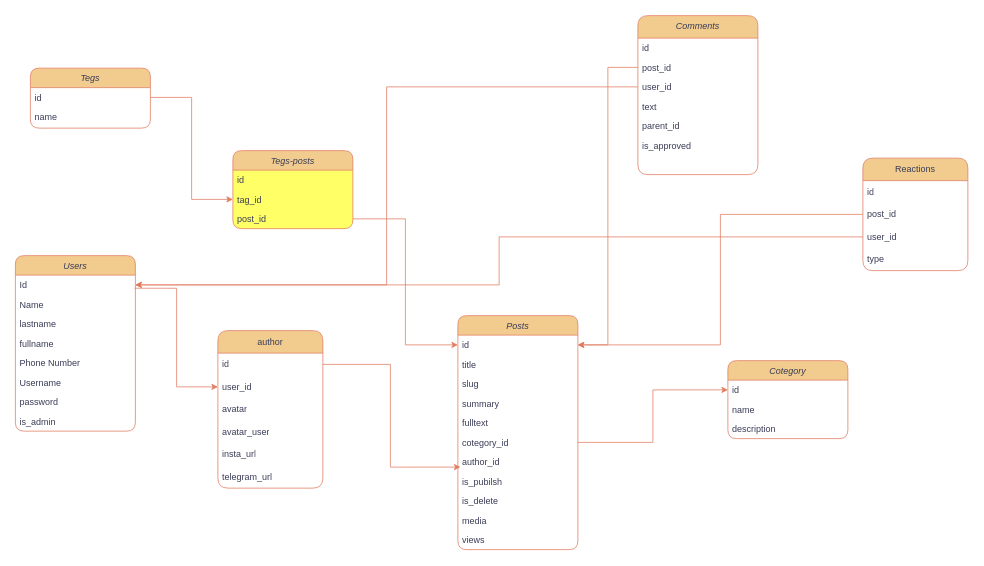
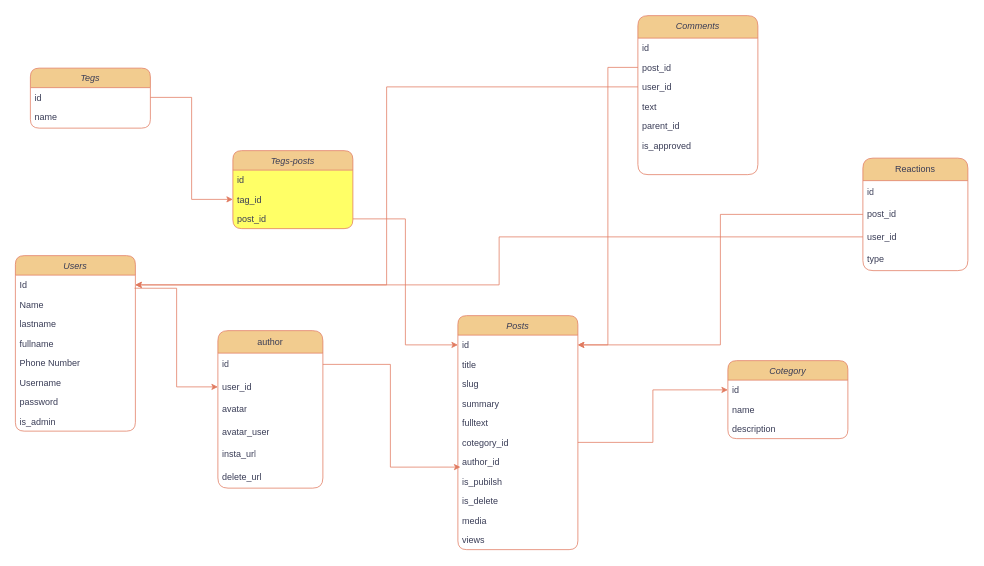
  <mxCell id="0" />
  <mxCell id="1" parent="0" />
  <mxCell id="2" value="Users" style="swimlane;fontStyle=2;align=center;verticalAlign=top;childLayout=stackLayout;horizontal=1;startSize=26;horizontalStack=0;resizeParent=1;resizeLast=0;collapsible=1;marginBottom=0;rounded=1;shadow=0;strokeWidth=1;labelBackgroundColor=none;fillColor=#F2CC8F;strokeColor=#E07A5F;fontColor=#393C56;swimlaneFillColor=default;" parent="1" vertex="1"><mxGeometry x="20" y="340" width="160" height="234" as="geometry"><mxRectangle x="230" y="140" width="160" height="26" as="alternateBounds" /></mxGeometry></mxCell>
  <mxCell id="3" value="Id" style="text;align=left;verticalAlign=top;spacingLeft=4;spacingRight=4;overflow=hidden;rotatable=0;points=[[0,0.5],[1,0.5]];portConstraint=eastwest;labelBackgroundColor=none;fontColor=#393C56;" vertex="1" parent="2"><mxGeometry y="26" width="160" height="26" as="geometry" /></mxCell>
  <mxCell id="4" value="Name" style="text;align=left;verticalAlign=top;spacingLeft=4;spacingRight=4;overflow=hidden;rotatable=0;points=[[0,0.5],[1,0.5]];portConstraint=eastwest;labelBackgroundColor=none;fontColor=#393C56;" parent="2" vertex="1"><mxGeometry y="52" width="160" height="26" as="geometry" /></mxCell>
  <mxCell id="5" value="lastname" style="text;align=left;verticalAlign=top;spacingLeft=4;spacingRight=4;overflow=hidden;rotatable=0;points=[[0,0.5],[1,0.5]];portConstraint=eastwest;labelBackgroundColor=none;fontColor=#393C56;" vertex="1" parent="2"><mxGeometry y="78" width="160" height="26" as="geometry" /></mxCell>
  <mxCell id="6" value="fullname" style="text;align=left;verticalAlign=top;spacingLeft=4;spacingRight=4;overflow=hidden;rotatable=0;points=[[0,0.5],[1,0.5]];portConstraint=eastwest;labelBackgroundColor=none;fontColor=#393C56;" vertex="1" parent="2"><mxGeometry y="104" width="160" height="26" as="geometry" /></mxCell>
  <mxCell id="7" value="Phone Number" style="text;align=left;verticalAlign=top;spacingLeft=4;spacingRight=4;overflow=hidden;rotatable=0;points=[[0,0.5],[1,0.5]];portConstraint=eastwest;rounded=0;shadow=0;html=0;labelBackgroundColor=none;fontColor=#393C56;" parent="2" vertex="1"><mxGeometry y="130" width="160" height="26" as="geometry" /></mxCell>
  <mxCell id="8" value="Username" style="text;align=left;verticalAlign=top;spacingLeft=4;spacingRight=4;overflow=hidden;rotatable=0;points=[[0,0.5],[1,0.5]];portConstraint=eastwest;labelBackgroundColor=none;fontColor=#393C56;" vertex="1" parent="2"><mxGeometry y="156" width="160" height="26" as="geometry" /></mxCell>
  <mxCell id="9" value="password" style="text;align=left;verticalAlign=top;spacingLeft=4;spacingRight=4;overflow=hidden;rotatable=0;points=[[0,0.5],[1,0.5]];portConstraint=eastwest;labelBackgroundColor=none;fontColor=#393C56;" vertex="1" parent="2"><mxGeometry y="182" width="160" height="26" as="geometry" /></mxCell>
  <mxCell id="10" value="is_admin" style="text;align=left;verticalAlign=top;spacingLeft=4;spacingRight=4;overflow=hidden;rotatable=0;points=[[0,0.5],[1,0.5]];portConstraint=eastwest;labelBackgroundColor=none;fontColor=#393C56;" vertex="1" parent="2"><mxGeometry y="208" width="160" height="26" as="geometry" /></mxCell>
  <mxCell id="11" value="Posts" style="swimlane;fontStyle=2;align=center;verticalAlign=top;childLayout=stackLayout;horizontal=1;startSize=26;horizontalStack=0;resizeParent=1;resizeLast=0;collapsible=1;marginBottom=0;rounded=1;shadow=0;strokeWidth=1;labelBackgroundColor=none;fillColor=#F2CC8F;strokeColor=#E07A5F;fontColor=#393C56;rotation=0;swimlaneFillColor=default;" vertex="1" parent="1"><mxGeometry x="610" y="420" width="160" height="312" as="geometry"><mxRectangle x="650" y="90" width="160" height="26" as="alternateBounds" /></mxGeometry></mxCell>
  <mxCell id="12" value="id" style="text;align=left;verticalAlign=top;spacingLeft=4;spacingRight=4;overflow=hidden;rotatable=0;points=[[0,0.5],[1,0.5]];portConstraint=eastwest;labelBackgroundColor=none;fontColor=#393C56;rotation=0;" vertex="1" parent="11"><mxGeometry y="26" width="160" height="26" as="geometry" /></mxCell>
  <mxCell id="13" value="title" style="text;align=left;verticalAlign=top;spacingLeft=4;spacingRight=4;overflow=hidden;rotatable=0;points=[[0,0.5],[1,0.5]];portConstraint=eastwest;labelBackgroundColor=none;fontColor=#393C56;rotation=0;" vertex="1" parent="11"><mxGeometry y="52" width="160" height="26" as="geometry" /></mxCell>
  <mxCell id="14" value="slug&#10;&#10;" style="text;align=left;verticalAlign=top;spacingLeft=4;spacingRight=4;overflow=hidden;rotatable=0;points=[[0,0.5],[1,0.5]];portConstraint=eastwest;labelBackgroundColor=none;fontColor=#393C56;rotation=0;" vertex="1" parent="11"><mxGeometry y="78" width="160" height="26" as="geometry" /></mxCell>
  <mxCell id="15" value="summary" style="text;align=left;verticalAlign=top;spacingLeft=4;spacingRight=4;overflow=hidden;rotatable=0;points=[[0,0.5],[1,0.5]];portConstraint=eastwest;labelBackgroundColor=none;fontColor=#393C56;rotation=0;" vertex="1" parent="11"><mxGeometry y="104" width="160" height="26" as="geometry" /></mxCell>
  <mxCell id="16" value="fulltext" style="text;align=left;verticalAlign=top;spacingLeft=4;spacingRight=4;overflow=hidden;rotatable=0;points=[[0,0.5],[1,0.5]];portConstraint=eastwest;labelBackgroundColor=none;fontColor=#393C56;rotation=0;" vertex="1" parent="11"><mxGeometry y="130" width="160" height="26" as="geometry" /></mxCell>
  <mxCell id="17" value="cotegory_id&#10;" style="text;align=left;verticalAlign=top;spacingLeft=4;spacingRight=4;overflow=hidden;rotatable=0;points=[[0,0.5],[1,0.5]];portConstraint=eastwest;labelBackgroundColor=none;fontColor=#393C56;rotation=0;" vertex="1" parent="11"><mxGeometry y="156" width="160" height="26" as="geometry" /></mxCell>
  <mxCell id="18" value="author_id" style="text;align=left;verticalAlign=top;spacingLeft=4;spacingRight=4;overflow=hidden;rotatable=0;points=[[0,0.5],[1,0.5]];portConstraint=eastwest;rounded=0;shadow=0;html=0;labelBackgroundColor=none;fontColor=#393C56;rotation=0;" vertex="1" parent="11"><mxGeometry y="182" width="160" height="26" as="geometry" /></mxCell>
  <mxCell id="19" value="is_pubilsh" style="text;align=left;verticalAlign=top;spacingLeft=4;spacingRight=4;overflow=hidden;rotatable=0;points=[[0,0.5],[1,0.5]];portConstraint=eastwest;labelBackgroundColor=none;fontColor=#393C56;rotation=0;" vertex="1" parent="11"><mxGeometry y="208" width="160" height="26" as="geometry" /></mxCell>
  <mxCell id="20" value="is_delete" style="text;align=left;verticalAlign=top;spacingLeft=4;spacingRight=4;overflow=hidden;rotatable=0;points=[[0,0.5],[1,0.5]];portConstraint=eastwest;labelBackgroundColor=none;fontColor=#393C56;rotation=0;" vertex="1" parent="11"><mxGeometry y="234" width="160" height="26" as="geometry" /></mxCell>
  <mxCell id="21" value="media" style="text;align=left;verticalAlign=top;spacingLeft=4;spacingRight=4;overflow=hidden;rotatable=0;points=[[0,0.5],[1,0.5]];portConstraint=eastwest;labelBackgroundColor=none;fontColor=#393C56;rotation=0;" vertex="1" parent="11"><mxGeometry y="260" width="160" height="26" as="geometry" /></mxCell>
  <mxCell id="22" value="views" style="text;align=left;verticalAlign=top;spacingLeft=4;spacingRight=4;overflow=hidden;rotatable=0;points=[[0,0.5],[1,0.5]];portConstraint=eastwest;labelBackgroundColor=none;fontColor=#393C56;rotation=0;" vertex="1" parent="11"><mxGeometry y="286" width="160" height="26" as="geometry" /></mxCell>
  <mxCell id="23" style="edgeStyle=orthogonalEdgeStyle;rounded=0;orthogonalLoop=1;jettySize=auto;html=1;strokeColor=#E07A5F;fontColor=#393C56;fillColor=#F2CC8F;exitX=0.993;exitY=0.672;exitDx=0;exitDy=0;exitPerimeter=0;entryX=0;entryY=0.5;entryDx=0;entryDy=0;" edge="1" parent="1" source="3" target="40"><mxGeometry relative="1" as="geometry"><mxPoint x="360" y="409" as="targetPoint" /></mxGeometry></mxCell>
  <mxCell id="24" value="Tegs" style="swimlane;fontStyle=2;align=center;verticalAlign=top;childLayout=stackLayout;horizontal=1;startSize=26;horizontalStack=0;resizeParent=1;resizeLast=0;collapsible=1;marginBottom=0;rounded=1;shadow=0;strokeWidth=1;labelBackgroundColor=none;fillColor=#F2CC8F;strokeColor=#E07A5F;fontColor=#393C56;rotation=0;swimlaneFillColor=default;" vertex="1" parent="1"><mxGeometry x="40" y="90" width="160" height="80" as="geometry"><mxRectangle x="230" y="140" width="160" height="26" as="alternateBounds" /></mxGeometry></mxCell>
  <mxCell id="25" value="id" style="text;align=left;verticalAlign=top;spacingLeft=4;spacingRight=4;overflow=hidden;rotatable=0;points=[[0,0.5],[1,0.5]];portConstraint=eastwest;labelBackgroundColor=none;fontColor=#393C56;rotation=0;" vertex="1" parent="24"><mxGeometry y="26" width="160" height="26" as="geometry" /></mxCell>
  <mxCell id="26" value="name" style="text;align=left;verticalAlign=top;spacingLeft=4;spacingRight=4;overflow=hidden;rotatable=0;points=[[0,0.5],[1,0.5]];portConstraint=eastwest;labelBackgroundColor=none;fontColor=#393C56;rotation=0;" vertex="1" parent="24"><mxGeometry y="52" width="160" height="26" as="geometry" /></mxCell>
  <mxCell id="27" value="Cotegory" style="swimlane;fontStyle=2;align=center;verticalAlign=top;childLayout=stackLayout;horizontal=1;startSize=26;horizontalStack=0;resizeParent=1;resizeLast=0;collapsible=1;marginBottom=0;rounded=1;shadow=0;strokeWidth=1;labelBackgroundColor=none;fillColor=#F2CC8F;strokeColor=#E07A5F;fontColor=#393C56;rotation=0;swimlaneFillColor=default;" vertex="1" parent="1"><mxGeometry x="970" y="480" width="160" height="104" as="geometry"><mxRectangle x="230" y="140" width="160" height="26" as="alternateBounds" /></mxGeometry></mxCell>
  <mxCell id="28" value="id" style="text;align=left;verticalAlign=top;spacingLeft=4;spacingRight=4;overflow=hidden;rotatable=0;points=[[0,0.5],[1,0.5]];portConstraint=eastwest;labelBackgroundColor=none;fontColor=#393C56;rotation=0;" vertex="1" parent="27"><mxGeometry y="26" width="160" height="26" as="geometry" /></mxCell>
  <mxCell id="29" value="name" style="text;align=left;verticalAlign=top;spacingLeft=4;spacingRight=4;overflow=hidden;rotatable=0;points=[[0,0.5],[1,0.5]];portConstraint=eastwest;labelBackgroundColor=none;fontColor=#393C56;rotation=0;" vertex="1" parent="27"><mxGeometry y="52" width="160" height="26" as="geometry" /></mxCell>
  <mxCell id="30" value="description" style="text;align=left;verticalAlign=top;spacingLeft=4;spacingRight=4;overflow=hidden;rotatable=0;points=[[0,0.5],[1,0.5]];portConstraint=eastwest;rounded=0;shadow=0;html=0;labelBackgroundColor=none;fontColor=#393C56;rotation=0;" vertex="1" parent="27"><mxGeometry y="78" width="160" height="26" as="geometry" /></mxCell>
  <mxCell id="31" value="Tegs-posts" style="swimlane;fontStyle=2;align=center;verticalAlign=top;childLayout=stackLayout;horizontal=1;startSize=26;horizontalStack=0;resizeParent=1;resizeLast=0;collapsible=1;marginBottom=0;rounded=1;shadow=0;strokeWidth=1;labelBackgroundColor=none;fillColor=#F2CC8F;strokeColor=#E07A5F;fontColor=#393C56;rotation=0;swimlaneFillColor=#FFFF66;" vertex="1" parent="1"><mxGeometry x="310" y="200" width="160" height="104" as="geometry"><mxRectangle x="230" y="140" width="160" height="26" as="alternateBounds" /></mxGeometry></mxCell>
  <mxCell id="32" value="id" style="text;align=left;verticalAlign=top;spacingLeft=4;spacingRight=4;overflow=hidden;rotatable=0;points=[[0,0.5],[1,0.5]];portConstraint=eastwest;labelBackgroundColor=none;fontColor=#393C56;rotation=0;" vertex="1" parent="31"><mxGeometry y="26" width="160" height="26" as="geometry" /></mxCell>
  <mxCell id="33" value="tag_id" style="text;align=left;verticalAlign=top;spacingLeft=4;spacingRight=4;overflow=hidden;rotatable=0;points=[[0,0.5],[1,0.5]];portConstraint=eastwest;labelBackgroundColor=none;fontColor=#393C56;rotation=0;" vertex="1" parent="31"><mxGeometry y="52" width="160" height="26" as="geometry" /></mxCell>
  <mxCell id="34" value="post_id" style="text;align=left;verticalAlign=top;spacingLeft=4;spacingRight=4;overflow=hidden;rotatable=0;points=[[0,0.5],[1,0.5]];portConstraint=eastwest;rounded=0;shadow=0;html=0;labelBackgroundColor=none;fontColor=#393C56;rotation=0;" vertex="1" parent="31"><mxGeometry y="78" width="160" height="26" as="geometry" /></mxCell>
  <mxCell id="35" style="edgeStyle=orthogonalEdgeStyle;rounded=0;orthogonalLoop=1;jettySize=auto;html=1;entryX=0;entryY=0.5;entryDx=0;entryDy=0;strokeColor=#E07A5F;fontColor=#393C56;fillColor=#F2CC8F;" edge="1" parent="1" source="25" target="33"><mxGeometry relative="1" as="geometry" /></mxCell>
  <mxCell id="36" style="edgeStyle=orthogonalEdgeStyle;rounded=0;orthogonalLoop=1;jettySize=auto;html=1;entryX=0;entryY=0.5;entryDx=0;entryDy=0;strokeColor=#E07A5F;fontColor=#393C56;fillColor=#F2CC8F;" edge="1" parent="1" source="34" target="12"><mxGeometry relative="1" as="geometry" /></mxCell>
  <mxCell id="37" style="edgeStyle=orthogonalEdgeStyle;rounded=0;orthogonalLoop=1;jettySize=auto;html=1;strokeColor=#E07A5F;fontColor=#393C56;fillColor=#F2CC8F;" edge="1" parent="1" source="17" target="28"><mxGeometry relative="1" as="geometry" /></mxCell>
  <mxCell id="38" value="author" style="swimlane;fontStyle=0;childLayout=stackLayout;horizontal=1;startSize=30;horizontalStack=0;resizeParent=1;resizeParentMax=0;resizeLast=0;collapsible=1;marginBottom=0;whiteSpace=wrap;html=1;strokeColor=#E07A5F;fontColor=#393C56;fillColor=#F2CC8F;rounded=1;swimlaneFillColor=default;swimlaneLine=1;" vertex="1" parent="1"><mxGeometry x="290" y="440" width="140" height="210" as="geometry" /></mxCell>
  <mxCell id="39" value="id" style="text;strokeColor=none;fillColor=none;align=left;verticalAlign=middle;spacingLeft=4;spacingRight=4;overflow=hidden;points=[[0,0.5],[1,0.5]];portConstraint=eastwest;rotatable=0;whiteSpace=wrap;html=1;fontColor=#393C56;" vertex="1" parent="38"><mxGeometry y="30" width="140" height="30" as="geometry" /></mxCell>
  <mxCell id="40" value="user_id" style="text;strokeColor=none;fillColor=none;align=left;verticalAlign=middle;spacingLeft=4;spacingRight=4;overflow=hidden;points=[[0,0.5],[1,0.5]];portConstraint=eastwest;rotatable=0;whiteSpace=wrap;html=1;fontColor=#393C56;" vertex="1" parent="38"><mxGeometry y="60" width="140" height="30" as="geometry" /></mxCell>
  <mxCell id="41" value="avatar" style="text;strokeColor=none;fillColor=none;align=left;verticalAlign=middle;spacingLeft=4;spacingRight=4;overflow=hidden;points=[[0,0.5],[1,0.5]];portConstraint=eastwest;rotatable=0;whiteSpace=wrap;html=1;fontColor=#393C56;" vertex="1" parent="38"><mxGeometry y="90" width="140" height="30" as="geometry" /></mxCell>
  <mxCell id="42" value="avatar_user" style="text;strokeColor=none;fillColor=none;align=left;verticalAlign=middle;spacingLeft=4;spacingRight=4;overflow=hidden;points=[[0,0.5],[1,0.5]];portConstraint=eastwest;rotatable=0;whiteSpace=wrap;html=1;fontColor=#393C56;" vertex="1" parent="38"><mxGeometry y="120" width="140" height="30" as="geometry" /></mxCell>
  <mxCell id="43" value="insta_url" style="text;strokeColor=none;fillColor=none;align=left;verticalAlign=middle;spacingLeft=4;spacingRight=4;overflow=hidden;points=[[0,0.5],[1,0.5]];portConstraint=eastwest;rotatable=0;whiteSpace=wrap;html=1;fontColor=#393C56;" vertex="1" parent="38"><mxGeometry y="150" width="140" height="30" as="geometry" /></mxCell>
- <mxCell id="44" value="telegram_url" style="text;strokeColor=none;fillColor=none;align=left;verticalAlign=middle;spacingLeft=4;spacingRight=4;overflow=hidden;points=[[0,0.5],[1,0.5]];portConstraint=eastwest;rotatable=0;whiteSpace=wrap;html=1;fontColor=#393C56;" vertex="1" parent="38"><mxGeometry y="180" width="140" height="30" as="geometry" /></mxCell>
+ <mxCell id="44" value="delete_url" style="text;strokeColor=none;fillColor=none;align=left;verticalAlign=middle;spacingLeft=4;spacingRight=4;overflow=hidden;points=[[0,0.5],[1,0.5]];portConstraint=eastwest;rotatable=0;whiteSpace=wrap;html=1;fontColor=#393C56;" vertex="1" parent="38"><mxGeometry y="180" width="140" height="30" as="geometry" /></mxCell>
  <mxCell id="45" style="edgeStyle=orthogonalEdgeStyle;rounded=0;orthogonalLoop=1;jettySize=auto;html=1;exitX=1;exitY=0.5;exitDx=0;exitDy=0;entryX=0.021;entryY=0.768;entryDx=0;entryDy=0;entryPerimeter=0;strokeColor=#E07A5F;fontColor=#393C56;fillColor=#F2CC8F;" edge="1" parent="1" source="39" target="18"><mxGeometry relative="1" as="geometry" /></mxCell>
  <mxCell id="46" value="Comments" style="swimlane;fontStyle=2;align=center;verticalAlign=top;childLayout=stackLayout;horizontal=1;startSize=30;horizontalStack=0;resizeParent=1;resizeLast=0;collapsible=1;marginBottom=0;rounded=1;shadow=0;strokeWidth=1;labelBackgroundColor=none;fillColor=#F2CC8F;strokeColor=#E07A5F;fontColor=#393C56;rotation=0;swimlaneFillColor=default;" vertex="1" parent="1"><mxGeometry x="850" y="20" width="160" height="212" as="geometry"><mxRectangle x="230" y="140" width="160" height="26" as="alternateBounds" /></mxGeometry></mxCell>
  <mxCell id="47" value="id" style="text;align=left;verticalAlign=top;spacingLeft=4;spacingRight=4;overflow=hidden;rotatable=0;points=[[0,0.5],[1,0.5]];portConstraint=eastwest;labelBackgroundColor=none;fontColor=#393C56;rotation=0;" vertex="1" parent="46"><mxGeometry y="30" width="160" height="26" as="geometry" /></mxCell>
  <mxCell id="48" value="post_id " style="text;align=left;verticalAlign=top;spacingLeft=4;spacingRight=4;overflow=hidden;rotatable=0;points=[[0,0.5],[1,0.5]];portConstraint=eastwest;labelBackgroundColor=none;fontColor=#393C56;rotation=0;" vertex="1" parent="46"><mxGeometry y="56" width="160" height="26" as="geometry" /></mxCell>
  <mxCell id="49" value="user_id" style="text;align=left;verticalAlign=top;spacingLeft=4;spacingRight=4;overflow=hidden;rotatable=0;points=[[0,0.5],[1,0.5]];portConstraint=eastwest;labelBackgroundColor=none;fontColor=#393C56;rotation=0;" vertex="1" parent="46"><mxGeometry y="82" width="160" height="26" as="geometry" /></mxCell>
  <mxCell id="50" value="text" style="text;align=left;verticalAlign=top;spacingLeft=4;spacingRight=4;overflow=hidden;rotatable=0;points=[[0,0.5],[1,0.5]];portConstraint=eastwest;labelBackgroundColor=none;fontColor=#393C56;rotation=0;" vertex="1" parent="46"><mxGeometry y="108" width="160" height="26" as="geometry" /></mxCell>
  <mxCell id="51" value="parent_id" style="text;align=left;verticalAlign=top;spacingLeft=4;spacingRight=4;overflow=hidden;rotatable=0;points=[[0,0.5],[1,0.5]];portConstraint=eastwest;labelBackgroundColor=none;fontColor=#393C56;rotation=0;" vertex="1" parent="46"><mxGeometry y="134" width="160" height="26" as="geometry" /></mxCell>
  <mxCell id="52" value="is_approved" style="text;align=left;verticalAlign=top;spacingLeft=4;spacingRight=4;overflow=hidden;rotatable=0;points=[[0,0.5],[1,0.5]];portConstraint=eastwest;labelBackgroundColor=none;fontColor=#393C56;rotation=0;" vertex="1" parent="46"><mxGeometry y="160" width="160" height="26" as="geometry" /></mxCell>
  <mxCell id="53" style="edgeStyle=orthogonalEdgeStyle;rounded=0;orthogonalLoop=1;jettySize=auto;html=1;entryX=1;entryY=0.5;entryDx=0;entryDy=0;strokeColor=#E07A5F;fontColor=#393C56;fillColor=#F2CC8F;" edge="1" parent="1" source="48" target="12"><mxGeometry relative="1" as="geometry" /></mxCell>
  <mxCell id="54" style="edgeStyle=orthogonalEdgeStyle;rounded=0;orthogonalLoop=1;jettySize=auto;html=1;entryX=1;entryY=0.5;entryDx=0;entryDy=0;strokeColor=#E07A5F;fontColor=#393C56;fillColor=#F2CC8F;" edge="1" parent="1" source="49" target="3"><mxGeometry relative="1" as="geometry" /></mxCell>
  <mxCell id="55" value="Reactions" style="swimlane;fontStyle=0;childLayout=stackLayout;horizontal=1;startSize=30;horizontalStack=0;resizeParent=1;resizeParentMax=0;resizeLast=0;collapsible=1;marginBottom=0;whiteSpace=wrap;html=1;strokeColor=#E07A5F;fontColor=#393C56;fillColor=#F2CC8F;swimlaneFillColor=default;rounded=1;" vertex="1" parent="1"><mxGeometry x="1150" y="210" width="140" height="150" as="geometry" /></mxCell>
  <mxCell id="56" value="id" style="text;strokeColor=none;fillColor=none;align=left;verticalAlign=middle;spacingLeft=4;spacingRight=4;overflow=hidden;points=[[0,0.5],[1,0.5]];portConstraint=eastwest;rotatable=0;whiteSpace=wrap;html=1;fontColor=#393C56;" vertex="1" parent="55"><mxGeometry y="30" width="140" height="30" as="geometry" /></mxCell>
  <mxCell id="57" value="post_id" style="text;strokeColor=none;fillColor=none;align=left;verticalAlign=middle;spacingLeft=4;spacingRight=4;overflow=hidden;points=[[0,0.5],[1,0.5]];portConstraint=eastwest;rotatable=0;whiteSpace=wrap;html=1;fontColor=#393C56;" vertex="1" parent="55"><mxGeometry y="60" width="140" height="30" as="geometry" /></mxCell>
  <mxCell id="58" value="user_id" style="text;strokeColor=none;fillColor=none;align=left;verticalAlign=middle;spacingLeft=4;spacingRight=4;overflow=hidden;points=[[0,0.5],[1,0.5]];portConstraint=eastwest;rotatable=0;whiteSpace=wrap;html=1;fontColor=#393C56;" vertex="1" parent="55"><mxGeometry y="90" width="140" height="30" as="geometry" /></mxCell>
  <mxCell id="59" value="type" style="text;strokeColor=none;fillColor=none;align=left;verticalAlign=middle;spacingLeft=4;spacingRight=4;overflow=hidden;points=[[0,0.5],[1,0.5]];portConstraint=eastwest;rotatable=0;whiteSpace=wrap;html=1;fontColor=#393C56;" vertex="1" parent="55"><mxGeometry y="120" width="140" height="30" as="geometry" /></mxCell>
  <mxCell id="60" style="edgeStyle=orthogonalEdgeStyle;rounded=0;orthogonalLoop=1;jettySize=auto;html=1;entryX=1;entryY=0.5;entryDx=0;entryDy=0;strokeColor=#E07A5F;fontColor=#393C56;fillColor=#F2CC8F;" edge="1" parent="1" source="57" target="12"><mxGeometry relative="1" as="geometry" /></mxCell>
  <mxCell id="61" style="edgeStyle=orthogonalEdgeStyle;rounded=0;orthogonalLoop=1;jettySize=auto;html=1;exitX=0;exitY=0.5;exitDx=0;exitDy=0;strokeColor=#E07A5F;fontColor=#393C56;fillColor=#F2CC8F;" edge="1" parent="1" source="58" target="3"><mxGeometry relative="1" as="geometry" /></mxCell>
